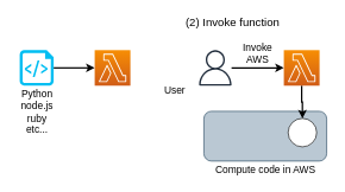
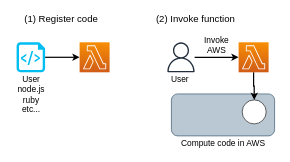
  <mxCell id="0" />
  <mxCell id="1" parent="0" />
  <mxCell id="2" value="" style="rounded=1;whiteSpace=wrap;html=1;fillColor=#bac8d3;strokeColor=#23445d;glass=0;" vertex="1" parent="1"><mxGeometry x="285" y="156" width="172" height="70" as="geometry" /></mxCell>
  <mxCell id="3" style="edgeStyle=orthogonalEdgeStyle;rounded=0;orthogonalLoop=1;jettySize=auto;html=1;fontSize=16;strokeWidth=2;" edge="1" parent="1" source="4" target="6"><mxGeometry relative="1" as="geometry" /></mxCell>
  <mxCell id="4" value="" style="verticalLabelPosition=bottom;html=1;verticalAlign=top;align=center;strokeColor=none;fillColor=#00BEF2;shape=mxgraph.azure.script_file;pointerEvents=1;" vertex="1" parent="1"><mxGeometry x="27" y="70" width="47.5" height="50" as="geometry" /></mxCell>
+ <mxCell id="5" value="(1) Register code" style="text;html=1;align=center;verticalAlign=middle;resizable=0;points=[];autosize=1;fontSize=16;" vertex="1" parent="1"><mxGeometry x="31" y="20" width="140" height="20" as="geometry" /></mxCell>
  <mxCell id="6" value="" style="outlineConnect=0;fontColor=#232F3E;gradientColor=#F78E04;gradientDirection=north;fillColor=#D05C17;strokeColor=#ffffff;dashed=0;verticalLabelPosition=bottom;verticalAlign=top;align=center;html=1;fontSize=12;fontStyle=0;aspect=fixed;shape=mxgraph.aws4.resourceIcon;resIcon=mxgraph.aws4.lambda;" vertex="1" parent="1"><mxGeometry x="132" y="70" width="50" height="50" as="geometry" /></mxCell>
- <mxCell id="7" value="Python&lt;br style=&quot;font-size: 14px;&quot;&gt;node.js&lt;br style=&quot;font-size: 14px;&quot;&gt;ruby&lt;br style=&quot;font-size: 14px;&quot;&gt;etc..." style="text;html=1;align=center;verticalAlign=middle;resizable=0;points=[];autosize=1;fontSize=14;" vertex="1" parent="1"><mxGeometry x="20.75" y="122" width="60" height="70" as="geometry" /></mxCell>
+ <mxCell id="7" value="User&lt;br style=&quot;font-size: 14px;&quot;&gt;node.js&lt;br style=&quot;font-size: 14px;&quot;&gt;ruby&lt;br style=&quot;font-size: 14px;&quot;&gt;etc..." style="text;html=1;align=center;verticalAlign=middle;resizable=0;points=[];autosize=1;fontSize=14;" vertex="1" parent="1"><mxGeometry x="20.75" y="122" width="60" height="70" as="geometry" /></mxCell>
  <mxCell id="8" value="(2) Invoke function" style="text;html=1;align=center;verticalAlign=middle;resizable=0;points=[];autosize=1;fontSize=16;" vertex="1" parent="1"><mxGeometry x="250" y="20" width="150" height="20" as="geometry" /></mxCell>
  <mxCell id="9" style="edgeStyle=orthogonalEdgeStyle;rounded=0;orthogonalLoop=1;jettySize=auto;html=1;strokeWidth=2;fontSize=14;" edge="1" parent="1" source="10" target="12"><mxGeometry relative="1" as="geometry" /></mxCell>
  <mxCell id="10" value="" style="outlineConnect=0;fontColor=#232F3E;gradientColor=none;fillColor=#232F3E;strokeColor=none;dashed=0;verticalLabelPosition=bottom;verticalAlign=top;align=center;html=1;fontSize=12;fontStyle=0;aspect=fixed;pointerEvents=1;shape=mxgraph.aws4.user;" vertex="1" parent="1"><mxGeometry x="276" y="70" width="50" height="50" as="geometry" /></mxCell>
  <mxCell id="11" style="edgeStyle=orthogonalEdgeStyle;rounded=0;orthogonalLoop=1;jettySize=auto;html=1;strokeWidth=2;fontSize=14;" edge="1" parent="1" source="12" target="15"><mxGeometry relative="1" as="geometry"><Array as="points"><mxPoint x="422" y="143" /><mxPoint x="423" y="143" /></Array></mxGeometry></mxCell>
  <mxCell id="12" value="" style="outlineConnect=0;fontColor=#232F3E;gradientColor=#F78E04;gradientDirection=north;fillColor=#D05C17;strokeColor=#ffffff;dashed=0;verticalLabelPosition=bottom;verticalAlign=top;align=center;html=1;fontSize=12;fontStyle=0;aspect=fixed;shape=mxgraph.aws4.resourceIcon;resIcon=mxgraph.aws4.lambda;" vertex="1" parent="1"><mxGeometry x="397" y="70" width="50" height="50" as="geometry" /></mxCell>
  <mxCell id="13" value="Invoke&lt;br&gt;AWS" style="text;html=1;align=center;verticalAlign=middle;resizable=0;points=[];autosize=1;fontSize=14;" vertex="1" parent="1"><mxGeometry x="330" y="54" width="60" height="40" as="geometry" /></mxCell>
- <mxCell id="14" value="User" style="text;html=1;align=center;verticalAlign=middle;resizable=0;points=[];autosize=1;fontSize=14;" vertex="1" parent="1"><mxGeometry x="219" y="116" width="50" height="20" as="geometry" /></mxCell>
+ <mxCell id="14" value="User" style="text;html=1;align=center;verticalAlign=middle;resizable=0;points=[];autosize=1;fontSize=14;" vertex="1" parent="1"><mxGeometry x="274" y="121" width="50" height="20" as="geometry" /></mxCell>
  <mxCell id="15" value="" style="ellipse;whiteSpace=wrap;html=1;aspect=fixed;fontSize=15;" vertex="1" parent="1"><mxGeometry x="403" y="166" width="40" height="40" as="geometry" /></mxCell>
  <mxCell id="16" value="Compute code in AWS" style="text;html=1;align=center;verticalAlign=middle;resizable=0;points=[];autosize=1;fontSize=14;" vertex="1" parent="1"><mxGeometry x="281" y="228" width="180" height="20" as="geometry" /></mxCell>
